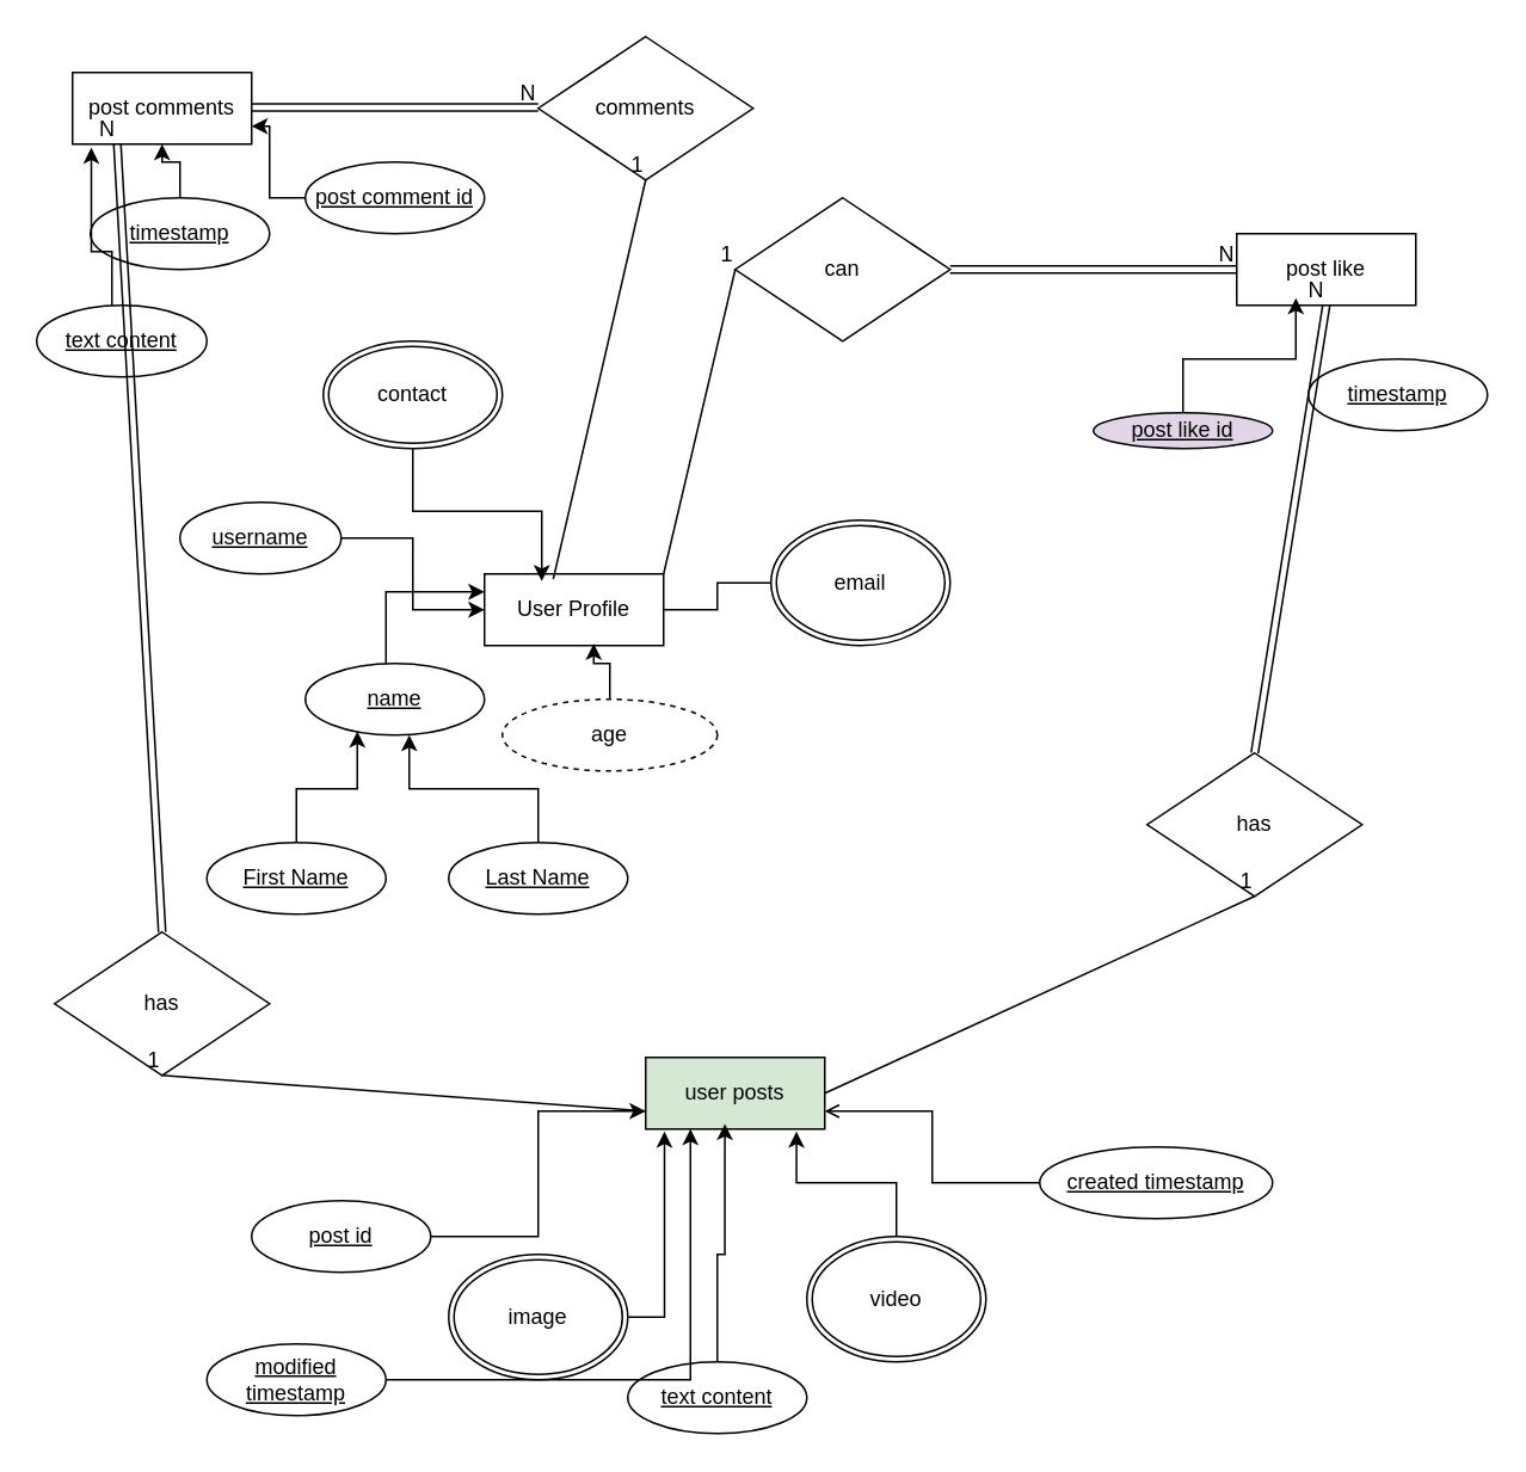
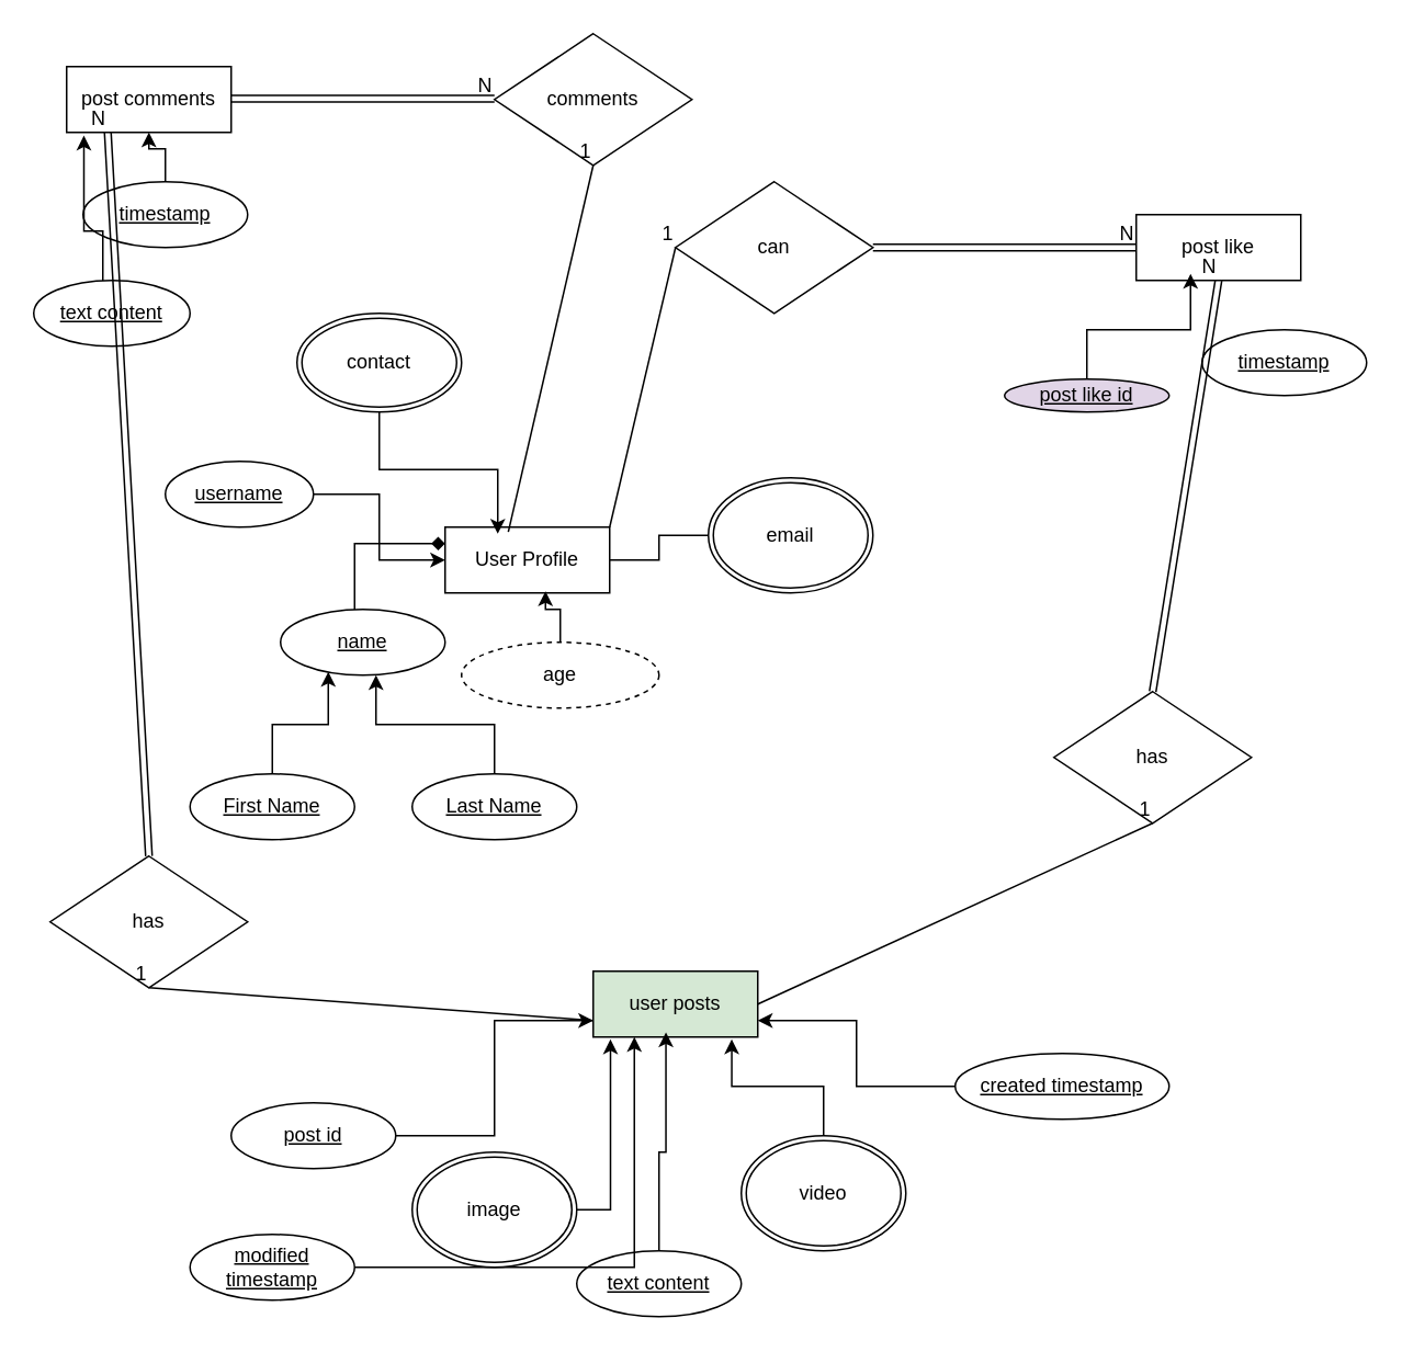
  <mxCell id="0" />
  <mxCell id="1" parent="0" />
  <mxCell id="2" value="email" style="ellipse;shape=doubleEllipse;margin=3;whiteSpace=wrap;html=1;align=center;" vertex="1" parent="1"><mxGeometry x="430" y="290" width="100" height="70" as="geometry" /></mxCell>
  <mxCell id="3" style="edgeStyle=orthogonalEdgeStyle;rounded=0;orthogonalLoop=1;jettySize=auto;html=1;exitX=1;exitY=0.5;exitDx=0;exitDy=0;entryX=0;entryY=0.5;entryDx=0;entryDy=0;endArrow=none;" edge="1" parent="1" source="4" target="2"><mxGeometry relative="1" as="geometry" /></mxCell>
  <mxCell id="4" value="User Profile" style="whiteSpace=wrap;html=1;align=center;" vertex="1" parent="1"><mxGeometry x="270" y="320" width="100" height="40" as="geometry" /></mxCell>
  <mxCell id="5" value="age" style="ellipse;whiteSpace=wrap;html=1;align=center;dashed=1;" vertex="1" parent="1"><mxGeometry x="280" y="390" width="120" height="40" as="geometry" /></mxCell>
  <mxCell id="6" style="edgeStyle=orthogonalEdgeStyle;rounded=0;orthogonalLoop=1;jettySize=auto;html=1;entryX=0.61;entryY=0.975;entryDx=0;entryDy=0;entryPerimeter=0;" edge="1" parent="1" source="5" target="4"><mxGeometry relative="1" as="geometry" /></mxCell>
- <mxCell id="7" style="edgeStyle=orthogonalEdgeStyle;rounded=0;orthogonalLoop=1;jettySize=auto;html=1;entryX=0;entryY=0.25;entryDx=0;entryDy=0;" edge="1" parent="1" source="8" target="4"><mxGeometry relative="1" as="geometry"><Array as="points"><mxPoint x="215" y="390" /><mxPoint x="215" y="330" /></Array></mxGeometry></mxCell>
+ <mxCell id="7" style="edgeStyle=orthogonalEdgeStyle;rounded=0;orthogonalLoop=1;jettySize=auto;html=1;entryX=0;entryY=0.25;entryDx=0;entryDy=0;endArrow=diamond;" edge="1" parent="1" source="8" target="4"><mxGeometry relative="1" as="geometry"><Array as="points"><mxPoint x="215" y="390" /><mxPoint x="215" y="330" /></Array></mxGeometry></mxCell>
  <mxCell id="8" value="name" style="ellipse;whiteSpace=wrap;html=1;align=center;fontStyle=4;" vertex="1" parent="1"><mxGeometry x="170" y="370" width="100" height="40" as="geometry" /></mxCell>
  <mxCell id="9" value="Last Name" style="ellipse;whiteSpace=wrap;html=1;align=center;fontStyle=4;" vertex="1" parent="1"><mxGeometry x="250" y="470" width="100" height="40" as="geometry" /></mxCell>
  <mxCell id="10" value="First Name" style="ellipse;whiteSpace=wrap;html=1;align=center;fontStyle=4;" vertex="1" parent="1"><mxGeometry x="115" y="470" width="100" height="40" as="geometry" /></mxCell>
  <mxCell id="11" style="edgeStyle=orthogonalEdgeStyle;rounded=0;orthogonalLoop=1;jettySize=auto;html=1;entryX=0.29;entryY=0.95;entryDx=0;entryDy=0;entryPerimeter=0;" edge="1" parent="1" source="10" target="8"><mxGeometry relative="1" as="geometry" /></mxCell>
  <mxCell id="12" style="edgeStyle=orthogonalEdgeStyle;rounded=0;orthogonalLoop=1;jettySize=auto;html=1;exitX=0.5;exitY=0;exitDx=0;exitDy=0;entryX=0.58;entryY=1;entryDx=0;entryDy=0;entryPerimeter=0;" edge="1" parent="1" source="9" target="8"><mxGeometry relative="1" as="geometry" /></mxCell>
  <mxCell id="13" value="contact" style="ellipse;shape=doubleEllipse;margin=3;whiteSpace=wrap;html=1;align=center;" vertex="1" parent="1"><mxGeometry x="180" y="190" width="100" height="60" as="geometry" /></mxCell>
  <mxCell id="14" style="edgeStyle=orthogonalEdgeStyle;rounded=0;orthogonalLoop=1;jettySize=auto;html=1;entryX=0.32;entryY=0.1;entryDx=0;entryDy=0;entryPerimeter=0;" edge="1" parent="1" source="13" target="4"><mxGeometry relative="1" as="geometry" /></mxCell>
  <mxCell id="15" style="edgeStyle=orthogonalEdgeStyle;rounded=0;orthogonalLoop=1;jettySize=auto;html=1;entryX=0;entryY=0.5;entryDx=0;entryDy=0;" edge="1" parent="1" source="16" target="4"><mxGeometry relative="1" as="geometry" /></mxCell>
  <mxCell id="16" value="username" style="ellipse;whiteSpace=wrap;html=1;align=center;fontStyle=4;" vertex="1" parent="1"><mxGeometry x="100" y="280" width="90" height="40" as="geometry" /></mxCell>
  <mxCell id="17" value="can" style="shape=rhombus;perimeter=rhombusPerimeter;whiteSpace=wrap;html=1;align=center;" vertex="1" parent="1"><mxGeometry x="410" y="110" width="120" height="80" as="geometry" /></mxCell>
  <mxCell id="18" value="post like" style="whiteSpace=wrap;html=1;align=center;" vertex="1" parent="1"><mxGeometry x="690" y="130" width="100" height="40" as="geometry" /></mxCell>
  <mxCell id="19" value="" style="shape=link;html=1;rounded=0;exitX=1;exitY=0.5;exitDx=0;exitDy=0;" edge="1" parent="1" source="17"><mxGeometry relative="1" as="geometry"><mxPoint x="530" y="150" as="sourcePoint" /><mxPoint x="690" y="150" as="targetPoint" /></mxGeometry></mxCell>
  <mxCell id="20" value="N" style="resizable=0;html=1;whiteSpace=wrap;align=right;verticalAlign=bottom;" connectable="0" vertex="1" parent="19"><mxGeometry x="1" relative="1" as="geometry" /></mxCell>
  <mxCell id="21" value="" style="endArrow=none;html=1;rounded=0;entryX=0;entryY=0.5;entryDx=0;entryDy=0;exitX=1;exitY=0;exitDx=0;exitDy=0;" edge="1" parent="1" source="4" target="17"><mxGeometry relative="1" as="geometry"><mxPoint x="330" y="410" as="sourcePoint" /><mxPoint x="490" y="410" as="targetPoint" /></mxGeometry></mxCell>
  <mxCell id="22" value="1" style="resizable=0;html=1;whiteSpace=wrap;align=right;verticalAlign=bottom;" connectable="0" vertex="1" parent="21"><mxGeometry x="1" relative="1" as="geometry" /></mxCell>
  <mxCell id="23" value="timestamp" style="ellipse;whiteSpace=wrap;html=1;align=center;fontStyle=4;" vertex="1" parent="1"><mxGeometry x="730" y="200" width="100" height="40" as="geometry" /></mxCell>
  <mxCell id="24" value="post like id" style="ellipse;whiteSpace=wrap;html=1;align=center;fontStyle=4;fillColor=#e1d5e7;" vertex="1" parent="1"><mxGeometry x="610" y="230" width="100" height="20" as="geometry" /></mxCell>
  <mxCell id="25" style="edgeStyle=orthogonalEdgeStyle;rounded=0;orthogonalLoop=1;jettySize=auto;html=1;entryX=0.33;entryY=0.9;entryDx=0;entryDy=0;entryPerimeter=0;" edge="1" parent="1" source="24" target="18"><mxGeometry relative="1" as="geometry" /></mxCell>
  <mxCell id="26" value="post comments" style="whiteSpace=wrap;html=1;align=center;" vertex="1" parent="1"><mxGeometry x="40" y="40" width="100" height="40" as="geometry" /></mxCell>
  <mxCell id="27" value="" style="shape=link;html=1;rounded=0;exitX=1;exitY=0.5;exitDx=0;exitDy=0;" edge="1" parent="1"><mxGeometry relative="1" as="geometry"><mxPoint x="140" y="59.5" as="sourcePoint" /><mxPoint x="300" y="59.5" as="targetPoint" /></mxGeometry></mxCell>
  <mxCell id="28" value="N" style="resizable=0;html=1;whiteSpace=wrap;align=right;verticalAlign=bottom;" connectable="0" vertex="1" parent="27"><mxGeometry x="1" relative="1" as="geometry" /></mxCell>
  <mxCell id="29" value="comments" style="shape=rhombus;perimeter=rhombusPerimeter;whiteSpace=wrap;html=1;align=center;" vertex="1" parent="1"><mxGeometry x="300" y="20" width="120" height="80" as="geometry" /></mxCell>
  <mxCell id="30" value="" style="endArrow=none;html=1;rounded=0;entryX=0.5;entryY=1;entryDx=0;entryDy=0;exitX=0.384;exitY=0.074;exitDx=0;exitDy=0;exitPerimeter=0;" edge="1" parent="1" source="4" target="29"><mxGeometry relative="1" as="geometry"><mxPoint x="250" y="305" as="sourcePoint" /><mxPoint x="360" y="150" as="targetPoint" /></mxGeometry></mxCell>
  <mxCell id="31" value="1" style="resizable=0;html=1;whiteSpace=wrap;align=right;verticalAlign=bottom;" connectable="0" vertex="1" parent="30"><mxGeometry x="1" relative="1" as="geometry" /></mxCell>
  <mxCell id="32" value="" style="edgeStyle=orthogonalEdgeStyle;rounded=0;orthogonalLoop=1;jettySize=auto;html=1;" edge="1" parent="1" source="33" target="26"><mxGeometry relative="1" as="geometry" /></mxCell>
  <mxCell id="33" value="timestamp" style="ellipse;whiteSpace=wrap;html=1;align=center;fontStyle=4;" vertex="1" parent="1"><mxGeometry x="50" y="110" width="100" height="40" as="geometry" /></mxCell>
- <mxCell id="34" style="edgeStyle=orthogonalEdgeStyle;rounded=0;orthogonalLoop=1;jettySize=auto;html=1;entryX=1;entryY=0.75;entryDx=0;entryDy=0;" edge="1" parent="1" source="35" target="26"><mxGeometry relative="1" as="geometry" /></mxCell>
- <mxCell id="35" value="post comment id" style="ellipse;whiteSpace=wrap;html=1;align=center;fontStyle=4;" vertex="1" parent="1"><mxGeometry x="170" y="90" width="100" height="40" as="geometry" /></mxCell>
  <mxCell id="36" value="text content" style="ellipse;whiteSpace=wrap;html=1;align=center;fontStyle=4;" vertex="1" parent="1"><mxGeometry x="20" y="170" width="95" height="40" as="geometry" /></mxCell>
  <mxCell id="37" style="edgeStyle=orthogonalEdgeStyle;rounded=0;orthogonalLoop=1;jettySize=auto;html=1;entryX=0.105;entryY=1.047;entryDx=0;entryDy=0;entryPerimeter=0;" edge="1" parent="1" source="36" target="26"><mxGeometry relative="1" as="geometry"><Array as="points"><mxPoint x="62" y="140" /><mxPoint x="50" y="140" /></Array></mxGeometry></mxCell>
  <mxCell id="38" value="user posts" style="whiteSpace=wrap;html=1;align=center;fillColor=#d5e8d4;" vertex="1" parent="1"><mxGeometry x="360" y="590" width="100" height="40" as="geometry" /></mxCell>
  <mxCell id="39" value="has" style="shape=rhombus;perimeter=rhombusPerimeter;whiteSpace=wrap;html=1;align=center;" vertex="1" parent="1"><mxGeometry x="640" y="420" width="120" height="80" as="geometry" /></mxCell>
  <mxCell id="40" value="" style="shape=link;html=1;rounded=0;exitX=0.5;exitY=0;exitDx=0;exitDy=0;entryX=0.5;entryY=1;entryDx=0;entryDy=0;" edge="1" parent="1" source="39" target="18"><mxGeometry relative="1" as="geometry"><mxPoint x="710" y="420" as="sourcePoint" /><mxPoint x="850" y="420" as="targetPoint" /></mxGeometry></mxCell>
  <mxCell id="41" value="N" style="resizable=0;html=1;whiteSpace=wrap;align=right;verticalAlign=bottom;" connectable="0" vertex="1" parent="40"><mxGeometry x="1" relative="1" as="geometry" /></mxCell>
  <mxCell id="42" value="has" style="shape=rhombus;perimeter=rhombusPerimeter;whiteSpace=wrap;html=1;align=center;" vertex="1" parent="1"><mxGeometry x="30" y="520" width="120" height="80" as="geometry" /></mxCell>
  <mxCell id="43" value="" style="shape=link;html=1;rounded=0;exitX=0.5;exitY=0;exitDx=0;exitDy=0;entryX=0.25;entryY=1;entryDx=0;entryDy=0;" edge="1" parent="1" source="42" target="26"><mxGeometry relative="1" as="geometry"><mxPoint x="90" y="520" as="sourcePoint" /><mxPoint x="130" y="270" as="targetPoint" /></mxGeometry></mxCell>
  <mxCell id="44" value="N" style="resizable=0;html=1;whiteSpace=wrap;align=right;verticalAlign=bottom;" connectable="0" vertex="1" parent="43"><mxGeometry x="1" relative="1" as="geometry" /></mxCell>
  <mxCell id="45" value="" style="endArrow=none;html=1;rounded=0;entryX=0.5;entryY=1;entryDx=0;entryDy=0;exitX=1;exitY=0.5;exitDx=0;exitDy=0;" edge="1" parent="1" source="38" target="39"><mxGeometry relative="1" as="geometry"><mxPoint x="650" y="723" as="sourcePoint" /><mxPoint x="702" y="500" as="targetPoint" /></mxGeometry></mxCell>
  <mxCell id="46" value="1" style="resizable=0;html=1;whiteSpace=wrap;align=right;verticalAlign=bottom;" connectable="0" vertex="1" parent="45"><mxGeometry x="1" relative="1" as="geometry" /></mxCell>
  <mxCell id="47" value="" style="endArrow=none;html=1;rounded=0;entryX=0.5;entryY=1;entryDx=0;entryDy=0;exitX=0;exitY=0.75;exitDx=0;exitDy=0;" edge="1" parent="1" source="38" target="42"><mxGeometry relative="1" as="geometry"><mxPoint x="-90" y="700" as="sourcePoint" /><mxPoint x="90" y="600" as="targetPoint" /></mxGeometry></mxCell>
  <mxCell id="48" value="1" style="resizable=0;html=1;whiteSpace=wrap;align=right;verticalAlign=bottom;" connectable="0" vertex="1" parent="47"><mxGeometry x="1" relative="1" as="geometry" /></mxCell>
  <mxCell id="49" value="image" style="ellipse;shape=doubleEllipse;margin=3;whiteSpace=wrap;html=1;align=center;" vertex="1" parent="1"><mxGeometry x="250" y="700" width="100" height="70" as="geometry" /></mxCell>
  <mxCell id="50" value="video" style="ellipse;shape=doubleEllipse;margin=3;whiteSpace=wrap;html=1;align=center;" vertex="1" parent="1"><mxGeometry x="450" y="690" width="100" height="70" as="geometry" /></mxCell>
  <mxCell id="51" style="edgeStyle=orthogonalEdgeStyle;rounded=0;orthogonalLoop=1;jettySize=auto;html=1;entryX=0.842;entryY=1.034;entryDx=0;entryDy=0;entryPerimeter=0;" edge="1" parent="1" source="50" target="38"><mxGeometry relative="1" as="geometry" /></mxCell>
  <mxCell id="52" style="edgeStyle=orthogonalEdgeStyle;rounded=0;orthogonalLoop=1;jettySize=auto;html=1;entryX=0.105;entryY=1.034;entryDx=0;entryDy=0;entryPerimeter=0;" edge="1" parent="1" source="49" target="38"><mxGeometry relative="1" as="geometry" /></mxCell>
  <mxCell id="53" value="text content" style="ellipse;whiteSpace=wrap;html=1;align=center;fontStyle=4;" vertex="1" parent="1"><mxGeometry x="350" y="760" width="100" height="40" as="geometry" /></mxCell>
  <mxCell id="54" style="edgeStyle=orthogonalEdgeStyle;rounded=0;orthogonalLoop=1;jettySize=auto;html=1;entryX=0.442;entryY=0.929;entryDx=0;entryDy=0;entryPerimeter=0;" edge="1" parent="1" source="53" target="38"><mxGeometry relative="1" as="geometry"><Array as="points"><mxPoint x="400" y="700" /><mxPoint x="404" y="700" /></Array></mxGeometry></mxCell>
  <mxCell id="55" style="edgeStyle=orthogonalEdgeStyle;rounded=0;orthogonalLoop=1;jettySize=auto;html=1;entryX=0;entryY=0.75;entryDx=0;entryDy=0;" edge="1" parent="1" source="56" target="38"><mxGeometry relative="1" as="geometry" /></mxCell>
  <mxCell id="56" value="post id" style="ellipse;whiteSpace=wrap;html=1;align=center;fontStyle=4;" vertex="1" parent="1"><mxGeometry x="140" y="670" width="100" height="40" as="geometry" /></mxCell>
  <mxCell id="57" style="edgeStyle=orthogonalEdgeStyle;rounded=0;orthogonalLoop=1;jettySize=auto;html=1;entryX=0.25;entryY=1;entryDx=0;entryDy=0;" edge="1" parent="1" source="58" target="38"><mxGeometry relative="1" as="geometry" /></mxCell>
  <mxCell id="58" value="modified timestamp" style="ellipse;whiteSpace=wrap;html=1;align=center;fontStyle=4;" vertex="1" parent="1"><mxGeometry x="115" y="750" width="100" height="40" as="geometry" /></mxCell>
- <mxCell id="59" style="edgeStyle=orthogonalEdgeStyle;rounded=0;orthogonalLoop=1;jettySize=auto;html=1;exitX=0;exitY=0.5;exitDx=0;exitDy=0;entryX=1;entryY=0.75;entryDx=0;entryDy=0;endArrow=open;" edge="1" parent="1" source="60" target="38"><mxGeometry relative="1" as="geometry" /></mxCell>
+ <mxCell id="59" style="edgeStyle=orthogonalEdgeStyle;rounded=0;orthogonalLoop=1;jettySize=auto;html=1;exitX=0;exitY=0.5;exitDx=0;exitDy=0;entryX=1;entryY=0.75;entryDx=0;entryDy=0;" edge="1" parent="1" source="60" target="38"><mxGeometry relative="1" as="geometry" /></mxCell>
  <mxCell id="60" value="created timestamp" style="ellipse;whiteSpace=wrap;html=1;align=center;fontStyle=4;" vertex="1" parent="1"><mxGeometry x="580" y="640" width="130" height="40" as="geometry" /></mxCell>
